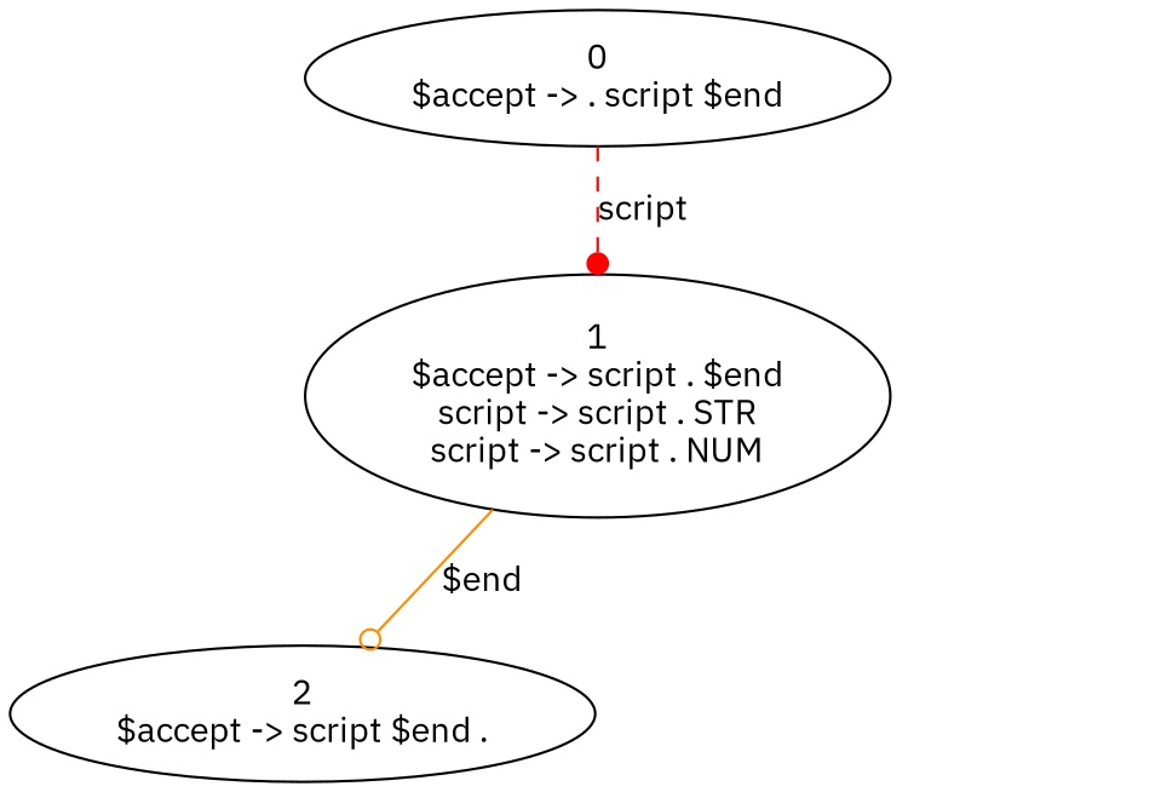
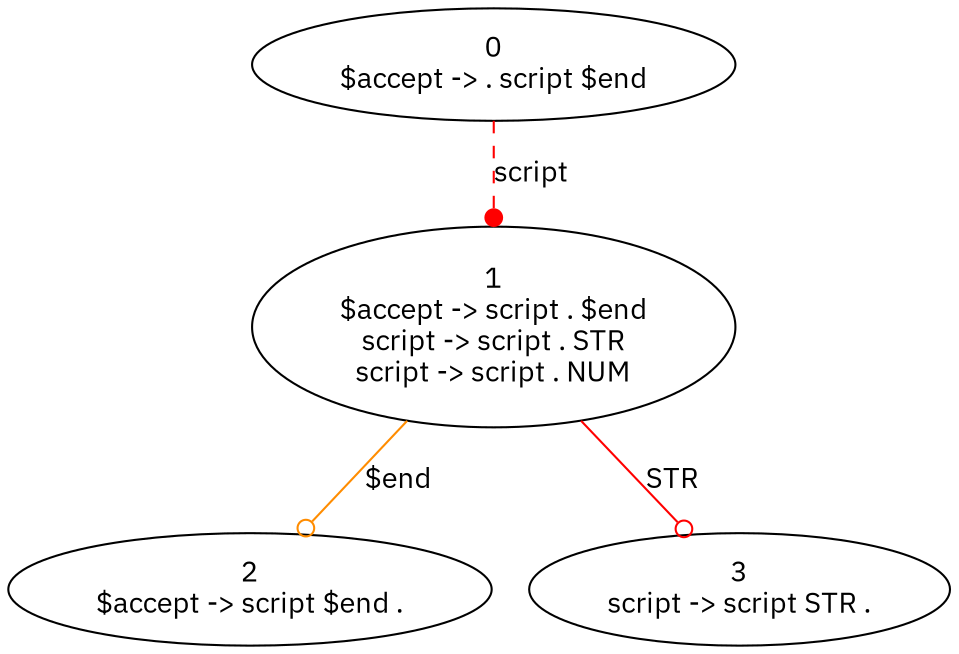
  digraph {
    fontname="IBM Plex Sans"
    node [fontname="IBM Plex Sans"]
    edge [arrowhead=odot color=red fontname="IBM Plex Sans" style=solid]
    n1 [label="0\n$accept -> . script $end"]
    n2 [label="1\n$accept -> script . $end\nscript -> script . STR\nscript -> script . NUM"]
    n3 [label="2\n$accept -> script $end ."]
+   n4 [label="3\nscript -> script STR ."]
    n1 -> n2 [arrowhead=dot label=script style=dashed]
    n2 -> n3 [color=darkorange label="$end"]
+   n2 -> n4 [label=STR]
  }
